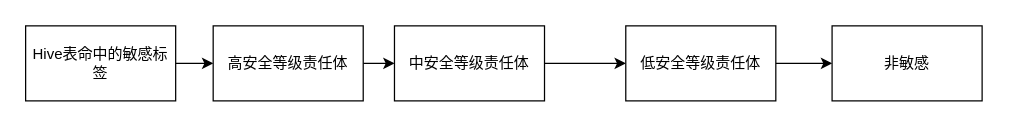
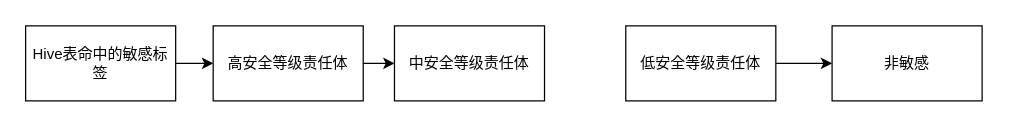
  <mxCell id="0" />
  <mxCell id="1" parent="0" />
  <mxCell id="2" value="" style="edgeStyle=orthogonalEdgeStyle;rounded=0;orthogonalLoop=1;jettySize=auto;html=1;" edge="1" parent="1" source="3" target="5"><mxGeometry relative="1" as="geometry" /></mxCell>
  <mxCell id="3" value="Hive表命中的敏感标签" style="rounded=0;whiteSpace=wrap;html=1;" vertex="1" parent="1"><mxGeometry x="20" y="20" width="120" height="60" as="geometry" /></mxCell>
  <mxCell id="4" value="" style="edgeStyle=orthogonalEdgeStyle;rounded=0;orthogonalLoop=1;jettySize=auto;html=1;" edge="1" parent="1" source="5" target="7"><mxGeometry relative="1" as="geometry" /></mxCell>
  <mxCell id="5" value="高安全等级责任体" style="rounded=0;whiteSpace=wrap;html=1;" vertex="1" parent="1"><mxGeometry x="170" y="20" width="120" height="60" as="geometry" /></mxCell>
- <mxCell id="6" value="" style="edgeStyle=orthogonalEdgeStyle;rounded=0;orthogonalLoop=1;jettySize=auto;html=1;" edge="1" parent="1" source="7" target="9"><mxGeometry relative="1" as="geometry" /></mxCell>
  <mxCell id="7" value="中安全等级责任体" style="rounded=0;whiteSpace=wrap;html=1;" vertex="1" parent="1"><mxGeometry x="315" y="20" width="120" height="60" as="geometry" /></mxCell>
  <mxCell id="8" value="" style="edgeStyle=orthogonalEdgeStyle;rounded=0;orthogonalLoop=1;jettySize=auto;html=1;" edge="1" parent="1" source="9" target="10"><mxGeometry relative="1" as="geometry" /></mxCell>
  <mxCell id="9" value="低安全等级责任体" style="rounded=0;whiteSpace=wrap;html=1;" vertex="1" parent="1"><mxGeometry x="500" y="20" width="120" height="60" as="geometry" /></mxCell>
  <mxCell id="10" value="非敏感" style="rounded=0;whiteSpace=wrap;html=1;" vertex="1" parent="1"><mxGeometry x="665" y="20" width="120" height="60" as="geometry" /></mxCell>
